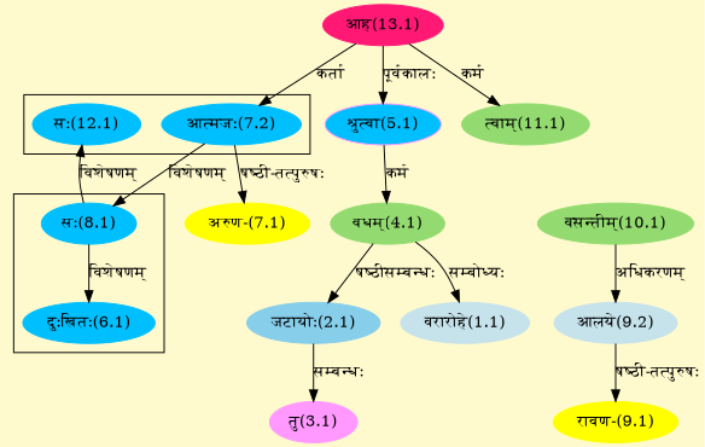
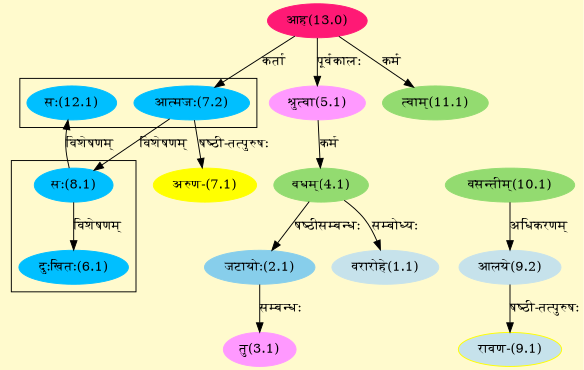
  digraph {
    bgcolor=lemonchiffon1
    compound=true
    rankdir=BT
    node [color="#00BFFF" style=filled]
    edge [dir=back]
    n1 [label="दुःखितः(6.1)"]
    n2 [label="सः(8.1)"]
    n3 [label="आत्मजः(7.2)"]
    n4 [label="सः(12.1)"]
-   n5 [color="#FF1975" label="आह(13.1)"]
+   n5 [color="#FF1975" label="आह(13.0)"]
    n6 [color="#C6E2EB" label="वरारोहे(1.1)"]
    n7 [color="#93DB70" label="वधम्(4.1)"]
    n8 [color="#87CEEB" label="जटायोः(2.1)"]
-   n9 [color="#FF99FF" label="श्रुत्वा(5.1)" fillcolor="#00BFFF"]
+   n9 [color="#FF99FF" label="श्रुत्वा(5.1)"]
    n10 [color="#FF99FF" label="तु(3.1)"]
    n11 [color="#FFFF00" label="अरुण-(7.1)"]
-   n12 [color="#FFFF00" label="रावण-(9.1)"]
+   n12 [color="#FFFF00" label="रावण-(9.1)" fillcolor="#C6E2EB"]
    n13 [color="#C6E2EB" label="आलये(9.2)"]
    n14 [color="#93DB70" label="वसन्तीम्(10.1)"]
    n15 [color="#93DB70" label="त्वाम्(11.1)"]
    subgraph cluster_1 {
      n1
      n2
    }
    subgraph cluster_2 {
      n3
      n4
    }
    n1 -> n2 [label="विशेषणम्"]
    n2 -> n3 [label="विशेषणम्"]
    n3 -> n5 [label="कर्ता"]
    n4 -> n2 [label="विशेषणम्"]
    n6 -> n7 [label="सम्बोध्यः"]
    n7 -> n9 [label="कर्म"]
    n8 -> n7 [label="षष्ठीसम्बन्धः"]
    n9 -> n5 [label="पूर्वकालः"]
    n10 -> n8 [label="सम्बन्धः"]
    n11 -> n3 [label="षष्ठी-तत्पुरुषः"]
    n12 -> n13 [label="षष्ठी-तत्पुरुषः"]
    n13 -> n14 [label="अधिकरणम्"]
    n15 -> n5 [label="कर्म"]
  }
